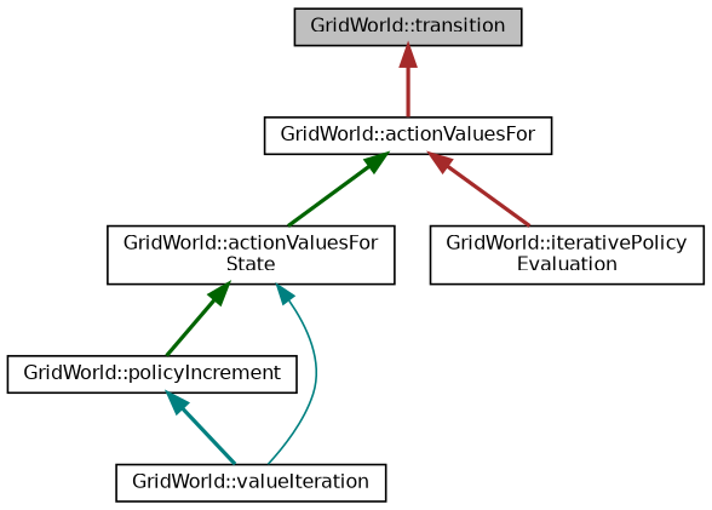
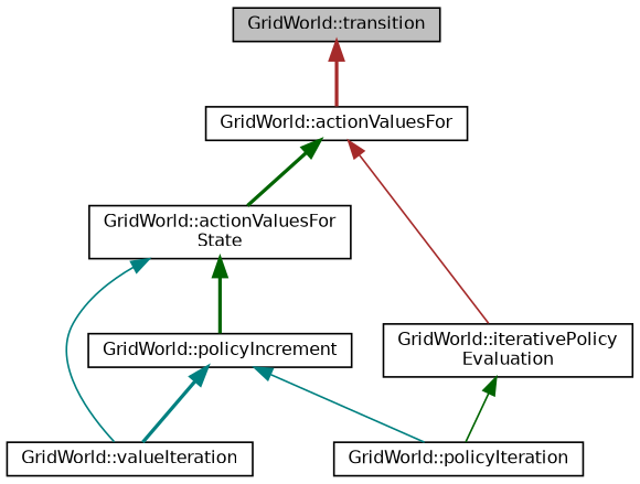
  digraph {
    rankdir=TB
    node [color=black fontname=Helvetica fontsize=10 shape=record]
    edge [color=darkgreen dir=back fontname=Helvetica fontsize=10 labelfontname=Helvetica labelfontsize=10 style=bold]
    n1 [fillcolor=grey75 fontcolor=black height=0.2 label="GridWorld::transition" style=filled width=0.4]
    n2 [height=0.2 label="GridWorld::actionValuesFor" width=0.4]
    n3 [height=0.2 label="GridWorld::actionValuesFor\lState" width=0.4]
    n4 [height=0.2 label="GridWorld::iterativePolicy\lEvaluation" width=0.4]
    n5 [height=0.2 label="GridWorld::policyIncrement" width=0.4]
    n6 [height=0.2 label="GridWorld::valueIteration" width=0.4]
+   n7 [height=0.2 label="GridWorld::policyIteration" width=0.4]
    n1 -> n2 [color=brown]
    n2 -> n3
-   n2 -> n4 [color=brown]
+   n2 -> n4 [color=brown style=solid]
    n3 -> n5
    n3 -> n6 [color=teal style=solid]
+   n4 -> n7 [style=solid]
    n5 -> n6 [color=teal]
+   n5 -> n7 [color=teal style=solid]
  }
